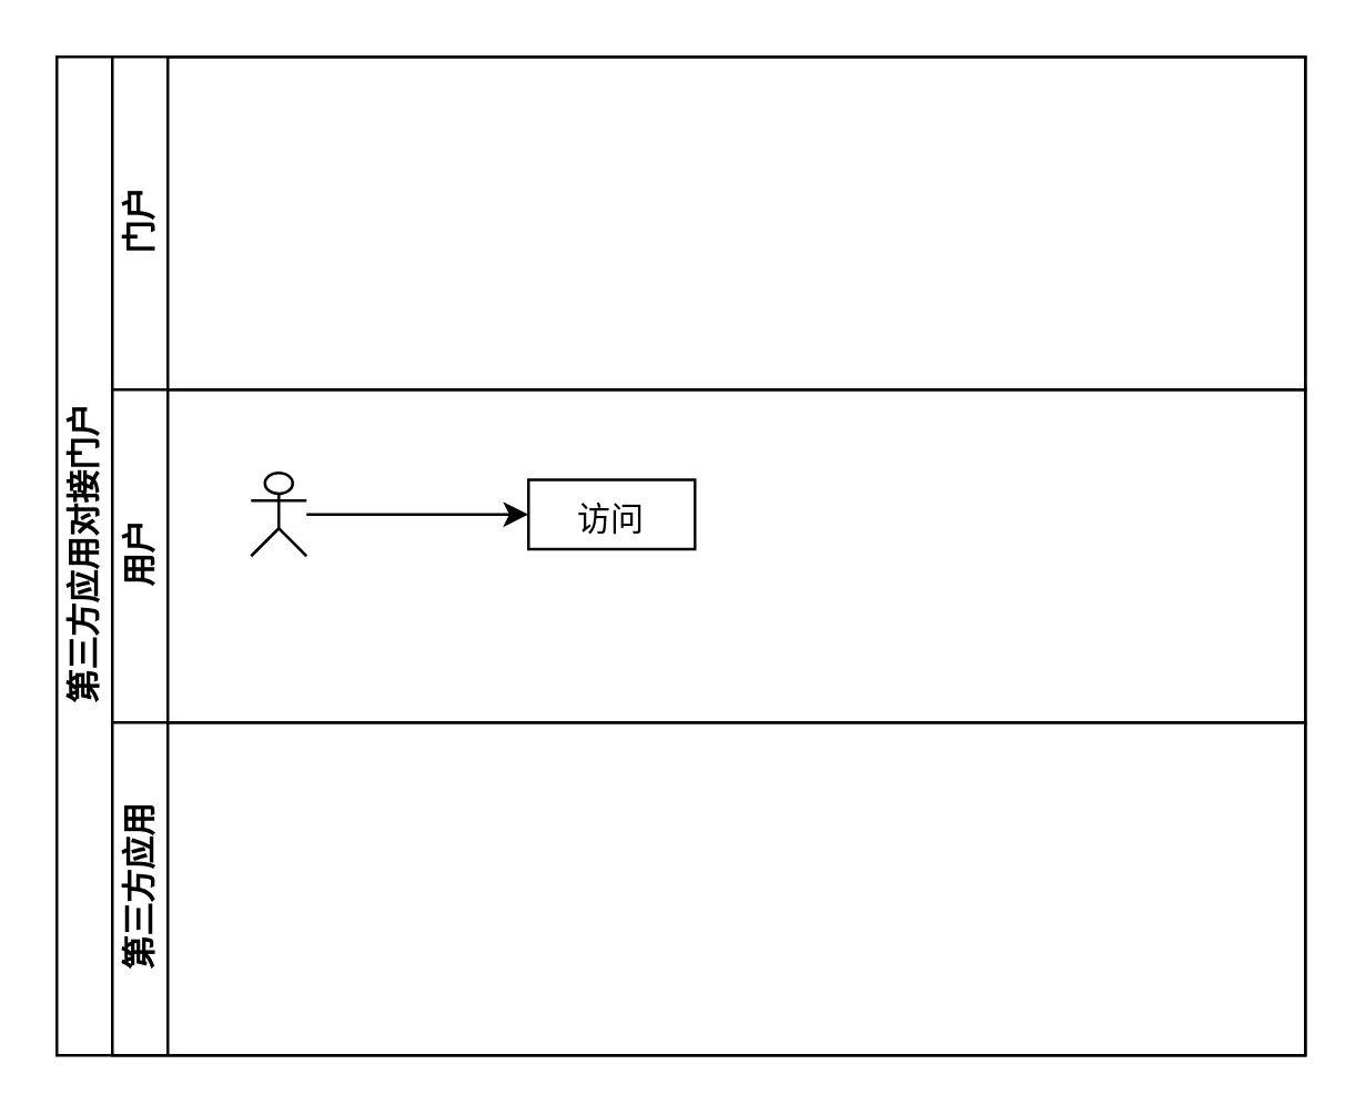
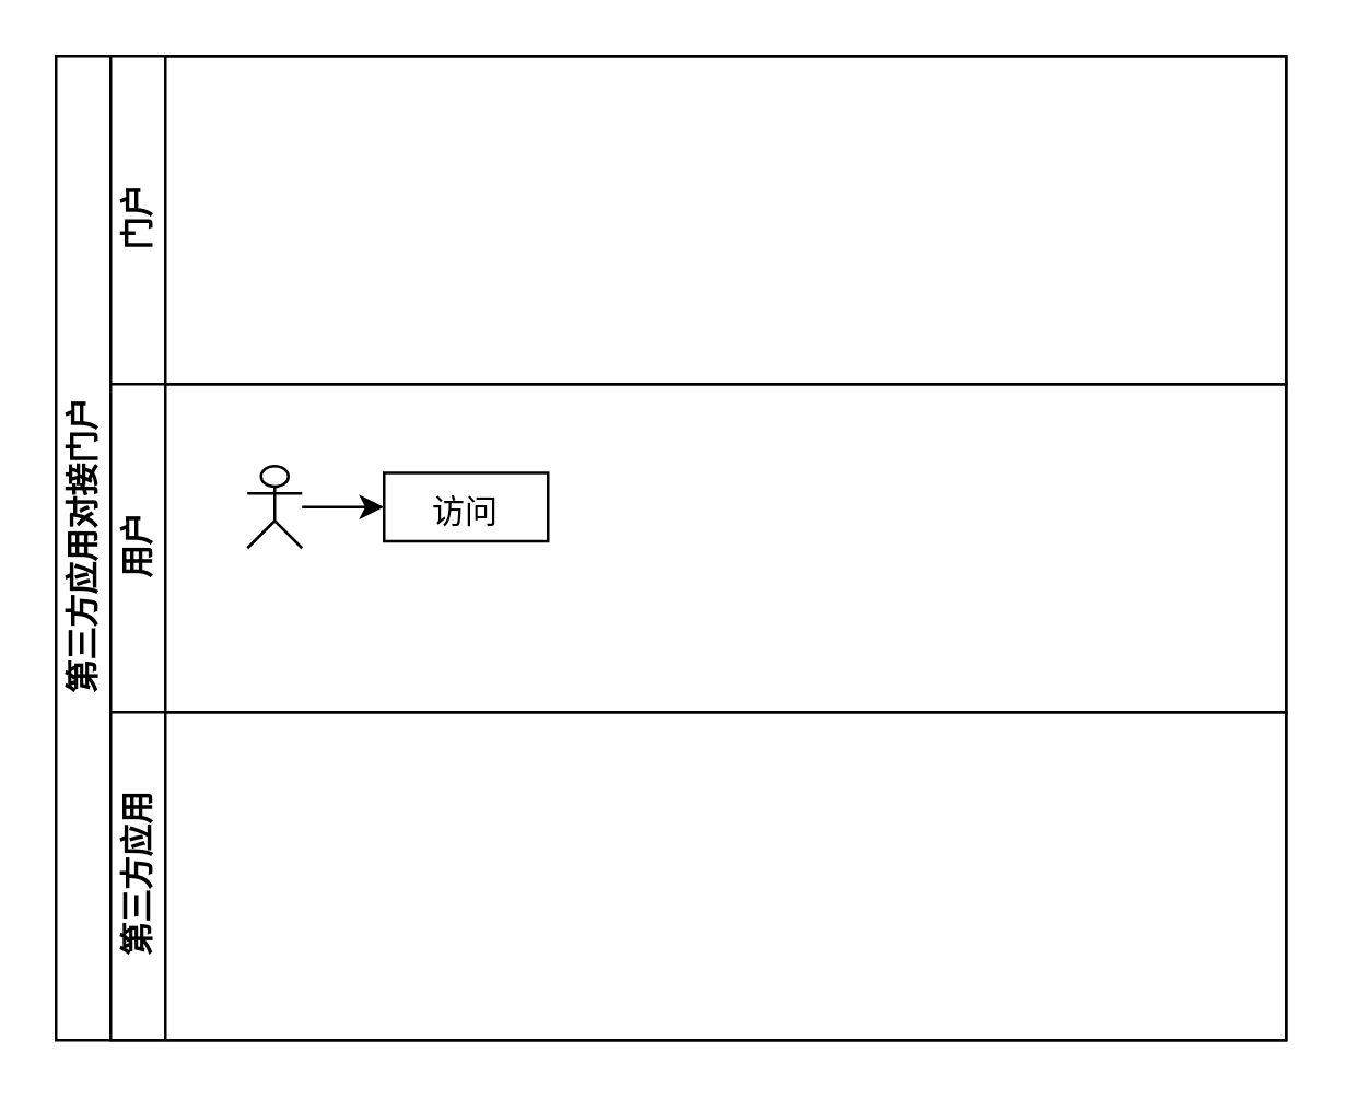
  <mxCell id="0" />
  <mxCell id="1" parent="0" />
  <mxCell id="2" value="第三方应用对接门户" style="swimlane;html=1;childLayout=stackLayout;resizeParent=1;resizeParentMax=0;horizontal=0;startSize=20;horizontalStack=0;" parent="1" vertex="1"><mxGeometry x="20" y="20" width="450" height="360" as="geometry" /></mxCell>
  <mxCell id="3" value="门户" style="swimlane;html=1;startSize=20;horizontal=0;" parent="2" vertex="1"><mxGeometry x="20" width="430" height="120" as="geometry" /></mxCell>
  <mxCell id="4" value="用户" style="swimlane;html=1;startSize=20;horizontal=0;" parent="2" vertex="1"><mxGeometry x="20" y="120" width="430" height="120" as="geometry" /></mxCell>
  <mxCell id="5" value="" style="edgeStyle=orthogonalEdgeStyle;rounded=0;orthogonalLoop=1;jettySize=auto;html=1;" edge="1" parent="4" source="6" target="7"><mxGeometry relative="1" as="geometry" /></mxCell>
  <mxCell id="6" value="" style="shape=umlActor;verticalLabelPosition=bottom;verticalAlign=top;html=1;outlineConnect=0;" vertex="1" parent="4"><mxGeometry x="50" y="30" width="20" height="30" as="geometry" /></mxCell>
- <mxCell id="7" value="访问" style="whiteSpace=wrap;html=1;verticalAlign=top;" vertex="1" parent="4"><mxGeometry x="150" y="32.5" width="60" height="25" as="geometry" /></mxCell>
+ <mxCell id="7" value="访问" style="whiteSpace=wrap;html=1;verticalAlign=top;" vertex="1" parent="4"><mxGeometry x="100" y="32.5" width="60" height="25" as="geometry" /></mxCell>
  <mxCell id="8" value="第三方应用" style="swimlane;html=1;startSize=20;horizontal=0;" parent="2" vertex="1"><mxGeometry x="20" y="240" width="430" height="120" as="geometry" /></mxCell>
